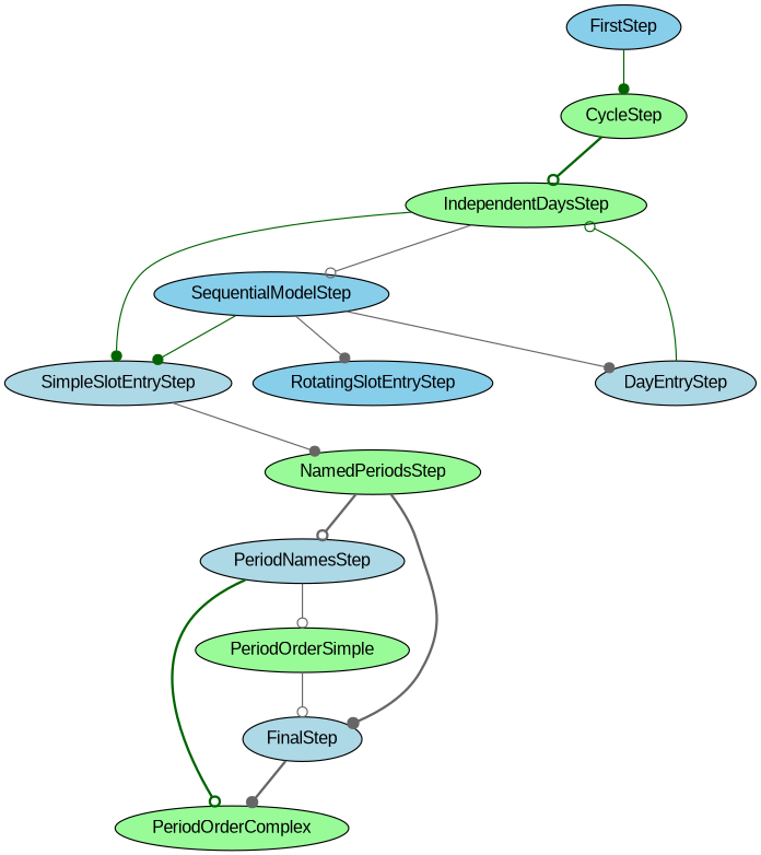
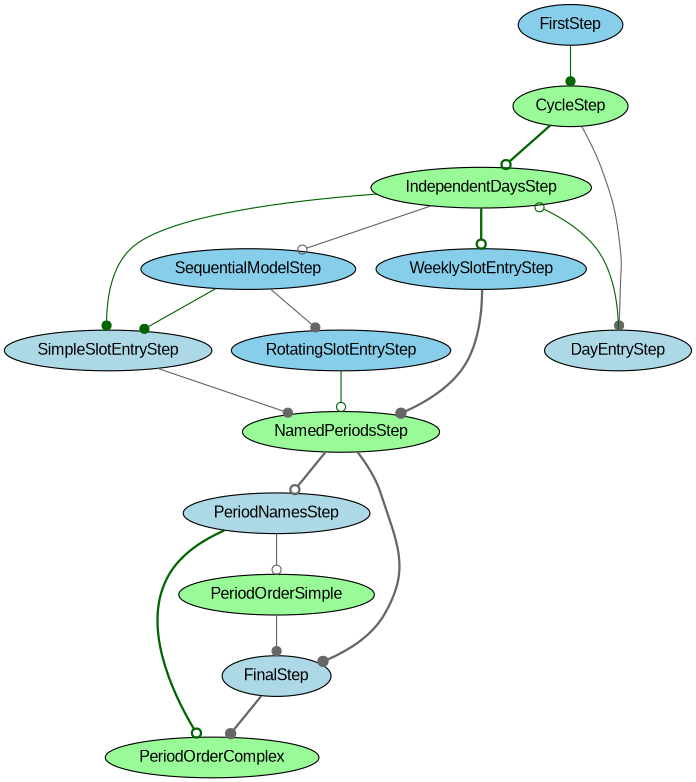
  digraph {
    fontname="Liberation Sans"
    node [fillcolor=palegreen fontname="Liberation Sans" style=filled]
    edge [arrowhead=dot color=gray40 fontname="Liberation Sans"]
    FirstStep [fillcolor=skyblue]
    CycleStep
    IndependentDaysStep
    DayEntryStep [fillcolor=lightblue]
    SimpleSlotEntryStep [fillcolor=lightblue]
+   WeeklySlotEntryStep [fillcolor=skyblue]
    SequentialModelStep [fillcolor=skyblue]
    NamedPeriodsStep
    RotatingSlotEntryStep [fillcolor=skyblue]
    PeriodNamesStep [fillcolor=lightblue]
    FinalStep [fillcolor=lightblue]
    PeriodOrderSimple
    PeriodOrderComplex
    FirstStep -> CycleStep [color=darkgreen style=solid]
    CycleStep -> IndependentDaysStep [arrowhead=odot color=darkgreen style=bold]
-   SequentialModelStep -> DayEntryStep
+   CycleStep -> DayEntryStep
    IndependentDaysStep -> SimpleSlotEntryStep [color=darkgreen]
+   IndependentDaysStep -> WeeklySlotEntryStep [arrowhead=odot color=darkgreen style=bold]
    IndependentDaysStep -> SequentialModelStep [arrowhead=odot]
    DayEntryStep -> IndependentDaysStep [arrowhead=odot color=darkgreen]
    SimpleSlotEntryStep -> NamedPeriodsStep
+   WeeklySlotEntryStep -> NamedPeriodsStep [style=bold]
    SequentialModelStep -> SimpleSlotEntryStep [color=darkgreen]
    SequentialModelStep -> RotatingSlotEntryStep
    NamedPeriodsStep -> PeriodNamesStep [arrowhead=odot style=bold]
    NamedPeriodsStep -> FinalStep [style=bold]
+   RotatingSlotEntryStep -> NamedPeriodsStep [arrowhead=odot color=darkgreen]
    PeriodNamesStep -> PeriodOrderSimple [arrowhead=odot]
    PeriodNamesStep -> PeriodOrderComplex [arrowhead=odot color=darkgreen style=bold]
    FinalStep -> PeriodOrderComplex [style=bold]
-   PeriodOrderSimple -> FinalStep [arrowhead=odot]
+   PeriodOrderSimple -> FinalStep
  }
